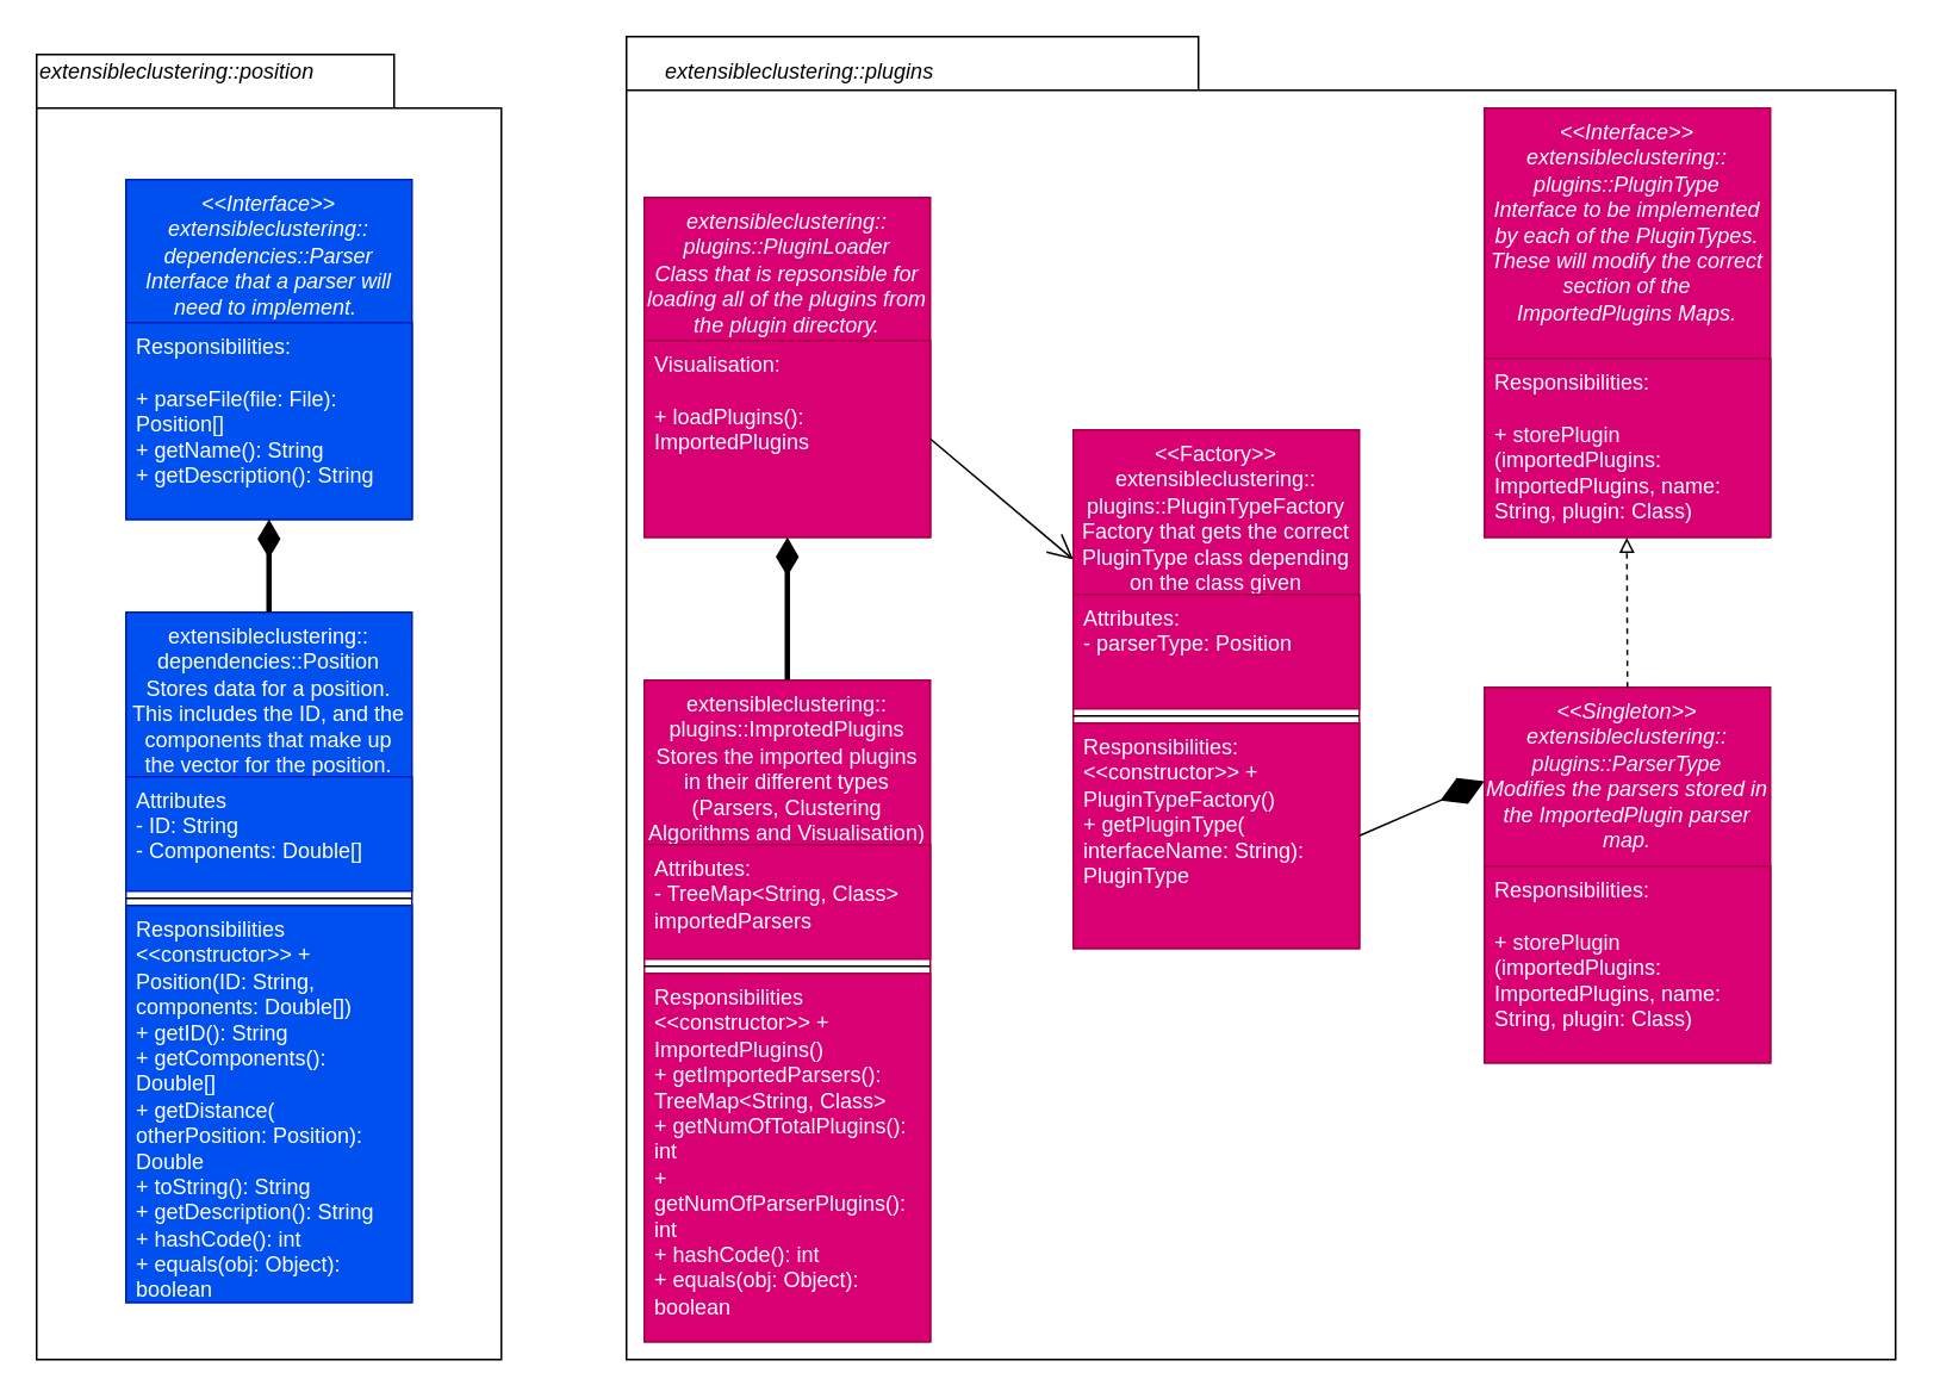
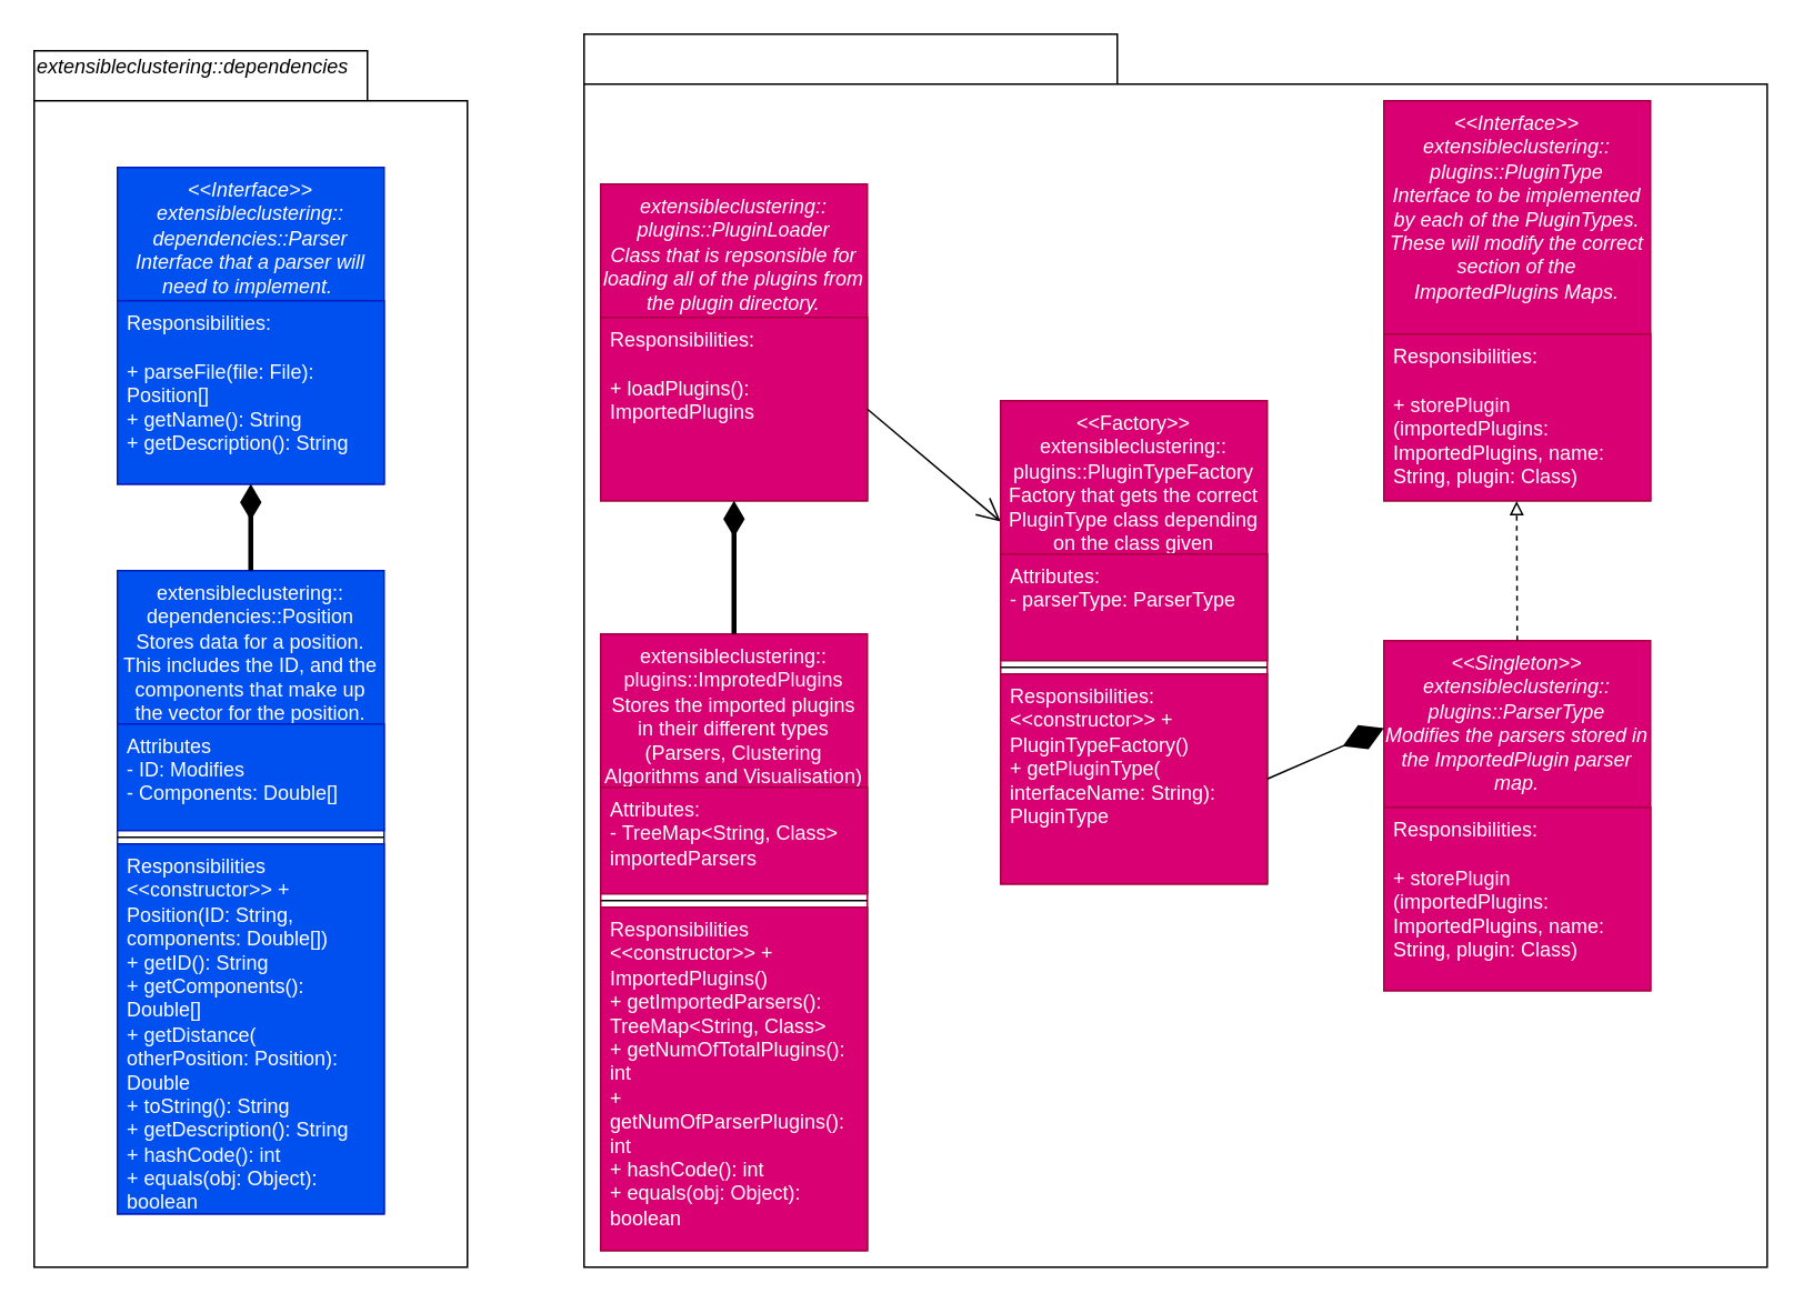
  <mxCell id="0" />
  <mxCell id="1" parent="0" />
  <mxCell id="2" value="" style="shape=folder;fontStyle=1;spacingTop=10;tabWidth=320;tabHeight=30;tabPosition=left;html=1;" parent="1" vertex="1"><mxGeometry x="350" y="20" width="710" height="740" as="geometry" /></mxCell>
  <mxCell id="3" value="" style="shape=folder;fontStyle=1;spacingTop=10;tabWidth=200;tabHeight=30;tabPosition=left;html=1;" parent="1" vertex="1"><mxGeometry x="20" y="30" width="260" height="730" as="geometry" /></mxCell>
  <mxCell id="4" value="extensibleclustering::&#10;plugins::PluginLoader&#10;Class that is repsonsible for loading all of the plugins from the plugin directory." style="swimlane;fontStyle=2;align=center;verticalAlign=top;childLayout=stackLayout;horizontal=1;startSize=80;horizontalStack=0;resizeParent=1;resizeLast=0;collapsible=1;marginBottom=0;rounded=0;shadow=0;strokeWidth=1;whiteSpace=wrap;fillColor=#d80073;strokeColor=#A50040;fontColor=#ffffff;" parent="1" vertex="1"><mxGeometry x="360" y="110" width="160" height="190" as="geometry"><mxRectangle x="230" y="140" width="160" height="26" as="alternateBounds" /></mxGeometry></mxCell>
- <mxCell id="5" value="Visualisation:&#10;&#10;+ loadPlugins(): ImportedPlugins" style="text;align=left;verticalAlign=top;spacingLeft=4;spacingRight=4;overflow=hidden;rotatable=0;points=[[0,0.5],[1,0.5]];portConstraint=eastwest;whiteSpace=wrap;fillColor=#d80073;strokeColor=#A50040;fontColor=#ffffff;" parent="4" vertex="1"><mxGeometry y="80" width="160" height="110" as="geometry" /></mxCell>
+ <mxCell id="5" value="Responsibilities:&#10;&#10;+ loadPlugins(): ImportedPlugins" style="text;align=left;verticalAlign=top;spacingLeft=4;spacingRight=4;overflow=hidden;rotatable=0;points=[[0,0.5],[1,0.5]];portConstraint=eastwest;whiteSpace=wrap;fillColor=#d80073;strokeColor=#A50040;fontColor=#ffffff;" parent="4" vertex="1"><mxGeometry y="80" width="160" height="110" as="geometry" /></mxCell>
  <mxCell id="6" value="extensibleclustering::&#10;plugins::ImprotedPlugins&#10;Stores the imported plugins in their different types (Parsers, Clustering Algorithms and Visualisation)" style="swimlane;fontStyle=0;align=center;verticalAlign=top;childLayout=stackLayout;horizontal=1;startSize=92;horizontalStack=0;resizeParent=1;resizeLast=0;collapsible=1;marginBottom=0;rounded=0;shadow=0;strokeWidth=1;whiteSpace=wrap;fillColor=#d80073;strokeColor=#A50040;fontColor=#ffffff;" parent="1" vertex="1"><mxGeometry x="360" y="380" width="160" height="370" as="geometry"><mxRectangle x="130" y="380" width="160" height="26" as="alternateBounds" /></mxGeometry></mxCell>
  <mxCell id="7" value="Attributes:&#10;- TreeMap&lt;String, Class&gt; importedParsers" style="text;align=left;verticalAlign=top;spacingLeft=4;spacingRight=4;overflow=hidden;rotatable=0;points=[[0,0.5],[1,0.5]];portConstraint=eastwest;rounded=0;shadow=0;html=0;fontStyle=0;whiteSpace=wrap;fillColor=#d80073;strokeColor=#A50040;fontColor=#ffffff;" parent="6" vertex="1"><mxGeometry y="92" width="160" height="64" as="geometry" /></mxCell>
  <mxCell id="8" value="" style="line;html=1;strokeWidth=1;align=left;verticalAlign=middle;spacingTop=-1;spacingLeft=3;spacingRight=3;rotatable=0;labelPosition=right;points=[];portConstraint=eastwest;" parent="6" vertex="1"><mxGeometry y="156" width="160" height="8" as="geometry" /></mxCell>
  <mxCell id="9" value="Responsibilities&#10;&lt;&lt;constructor&gt;&gt; + ImportedPlugins() &#10;+ getImportedParsers(): TreeMap&lt;String, Class&gt;&#10;+ getNumOfTotalPlugins(): int&#10;+ getNumOfParserPlugins(): int&#10;+ hashCode(): int&#10;+ equals(obj: Object): boolean" style="text;align=left;verticalAlign=top;spacingLeft=4;spacingRight=4;overflow=hidden;rotatable=0;points=[[0,0.5],[1,0.5]];portConstraint=eastwest;fontStyle=0;whiteSpace=wrap;fillColor=#d80073;strokeColor=#A50040;fontColor=#ffffff;" parent="6" vertex="1"><mxGeometry y="164" width="160" height="206" as="geometry" /></mxCell>
  <mxCell id="10" value="" style="endArrow=diamondThin;endSize=13;endFill=1;shadow=0;strokeWidth=3;rounded=0;edgeStyle=elbowEdgeStyle;elbow=vertical;strokeColor=#000000;entryX=0.5;entryY=1;entryDx=0;entryDy=0;entryPerimeter=0;exitX=0.5;exitY=0;exitDx=0;exitDy=0;" parent="1" source="6" target="5" edge="1"><mxGeometry width="160" relative="1" as="geometry"><mxPoint x="100" y="390" as="sourcePoint" /><mxPoint x="100" y="250" as="targetPoint" /></mxGeometry></mxCell>
  <mxCell id="11" value="&lt;&lt;Interface&gt;&gt;&#10;extensibleclustering::&#10;dependencies::Parser&#10;Interface that a parser will need to implement. " style="swimlane;fontStyle=2;align=center;verticalAlign=top;childLayout=stackLayout;horizontal=1;startSize=80;horizontalStack=0;resizeParent=1;resizeLast=0;collapsible=1;marginBottom=0;rounded=0;shadow=0;strokeWidth=1;whiteSpace=wrap;fillColor=#0050ef;strokeColor=#001DBC;fontColor=#ffffff;" parent="1" vertex="1"><mxGeometry x="70" y="100" width="160" height="190" as="geometry"><mxRectangle x="230" y="140" width="160" height="26" as="alternateBounds" /></mxGeometry></mxCell>
  <mxCell id="12" value="Responsibilities:&#10;&#10;+ parseFile(file: File):  Position[] &#10;+ getName(): String&#10;+ getDescription(): String" style="text;align=left;verticalAlign=top;spacingLeft=4;spacingRight=4;overflow=hidden;rotatable=0;points=[[0,0.5],[1,0.5]];portConstraint=eastwest;whiteSpace=wrap;fillColor=#0050ef;strokeColor=#001DBC;fontColor=#ffffff;" parent="11" vertex="1"><mxGeometry y="80" width="160" height="110" as="geometry" /></mxCell>
  <mxCell id="13" value="extensibleclustering::&#10;dependencies::Position&#10;Stores data for a position. This includes the ID, and the components that make up the vector for the position." style="swimlane;fontStyle=0;align=center;verticalAlign=top;childLayout=stackLayout;horizontal=1;startSize=92;horizontalStack=0;resizeParent=1;resizeLast=0;collapsible=1;marginBottom=0;rounded=0;shadow=0;strokeWidth=1;whiteSpace=wrap;fillColor=#0050ef;strokeColor=#001DBC;fontColor=#ffffff;" parent="1" vertex="1"><mxGeometry x="70" y="342" width="160" height="386" as="geometry"><mxRectangle x="130" y="380" width="160" height="26" as="alternateBounds" /></mxGeometry></mxCell>
- <mxCell id="14" value="Attributes&#10;- ID: String&#10;- Components: Double[]" style="text;align=left;verticalAlign=top;spacingLeft=4;spacingRight=4;overflow=hidden;rotatable=0;points=[[0,0.5],[1,0.5]];portConstraint=eastwest;rounded=0;shadow=0;html=0;fontStyle=0;fillColor=#0050ef;strokeColor=#001DBC;fontColor=#ffffff;" parent="13" vertex="1"><mxGeometry y="92" width="160" height="64" as="geometry" /></mxCell>
+ <mxCell id="14" value="Attributes&#10;- ID: Modifies&#10;- Components: Double[]" style="text;align=left;verticalAlign=top;spacingLeft=4;spacingRight=4;overflow=hidden;rotatable=0;points=[[0,0.5],[1,0.5]];portConstraint=eastwest;rounded=0;shadow=0;html=0;fontStyle=0;fillColor=#0050ef;strokeColor=#001DBC;fontColor=#ffffff;" parent="13" vertex="1"><mxGeometry y="92" width="160" height="64" as="geometry" /></mxCell>
  <mxCell id="15" value="" style="line;html=1;strokeWidth=1;align=left;verticalAlign=middle;spacingTop=-1;spacingLeft=3;spacingRight=3;rotatable=0;labelPosition=right;points=[];portConstraint=eastwest;" parent="13" vertex="1"><mxGeometry y="156" width="160" height="8" as="geometry" /></mxCell>
  <mxCell id="16" value="Responsibilities&#10;&lt;&lt;constructor&gt;&gt; + Position(ID: String, components: Double[])&#10;+ getID(): String&#10;+ getComponents(): Double[]&#10;+ getDistance( otherPosition: Position): Double&#10;+ toString(): String&#10;+ getDescription(): String&#10;+ hashCode(): int&#10;+ equals(obj: Object): boolean" style="text;align=left;verticalAlign=top;spacingLeft=4;spacingRight=4;overflow=hidden;rotatable=0;points=[[0,0.5],[1,0.5]];portConstraint=eastwest;fontStyle=0;whiteSpace=wrap;fillColor=#0050ef;strokeColor=#001DBC;fontColor=#ffffff;" parent="13" vertex="1"><mxGeometry y="164" width="160" height="222" as="geometry" /></mxCell>
  <mxCell id="17" value="" style="endArrow=diamondThin;endSize=13;endFill=1;shadow=0;strokeWidth=3;rounded=0;edgeStyle=elbowEdgeStyle;elbow=vertical;strokeColor=#000000;entryX=0.5;entryY=1;entryDx=0;entryDy=0;" parent="1" source="13" target="11" edge="1"><mxGeometry width="160" relative="1" as="geometry"><mxPoint x="150" y="153" as="sourcePoint" /><mxPoint x="250" y="200" as="targetPoint" /></mxGeometry></mxCell>
- <mxCell id="18" value="&lt;span style=&quot;font-style: italic ; text-align: center&quot;&gt;extensibleclustering::&lt;/span&gt;&lt;span style=&quot;font-style: italic ; text-align: center&quot;&gt;position&lt;/span&gt;" style="text;html=1;strokeColor=none;fillColor=none;align=left;verticalAlign=middle;whiteSpace=wrap;rounded=0;" parent="1" vertex="1"><mxGeometry x="20" y="20" width="250" height="40" as="geometry" /></mxCell>
+ <mxCell id="18" value="&lt;span style=&quot;font-style: italic ; text-align: center&quot;&gt;extensibleclustering::&lt;/span&gt;&lt;span style=&quot;font-style: italic ; text-align: center&quot;&gt;dependencies&lt;/span&gt;" style="text;html=1;strokeColor=none;fillColor=none;align=left;verticalAlign=middle;whiteSpace=wrap;rounded=0;" parent="1" vertex="1"><mxGeometry x="20" y="20" width="250" height="40" as="geometry" /></mxCell>
  <mxCell id="19" value="" style="endArrow=open;endFill=1;endSize=12;html=1;entryX=0;entryY=0.25;entryDx=0;entryDy=0;exitX=1;exitY=0.5;exitDx=0;exitDy=0;strokeColor=#000000;" parent="1" source="5" target="20" edge="1"><mxGeometry width="160" relative="1" as="geometry"><mxPoint x="360" y="330" as="sourcePoint" /><mxPoint x="580" y="222.5" as="targetPoint" /></mxGeometry></mxCell>
  <mxCell id="20" value="&lt;&lt;Factory&gt;&gt;&#10;extensibleclustering::&#10;plugins::PluginTypeFactory&#10;Factory that gets the correct PluginType class depending on the class given" style="swimlane;fontStyle=0;align=center;verticalAlign=top;childLayout=stackLayout;horizontal=1;startSize=92;horizontalStack=0;resizeParent=1;resizeLast=0;collapsible=1;marginBottom=0;rounded=0;shadow=0;strokeWidth=1;whiteSpace=wrap;fillColor=#d80073;strokeColor=#A50040;fontColor=#ffffff;" parent="1" vertex="1"><mxGeometry x="600" y="240" width="160" height="290" as="geometry"><mxRectangle x="130" y="380" width="160" height="26" as="alternateBounds" /></mxGeometry></mxCell>
- <mxCell id="21" value="Attributes:&#10;- parserType: Position" style="text;align=left;verticalAlign=top;spacingLeft=4;spacingRight=4;overflow=hidden;rotatable=0;points=[[0,0.5],[1,0.5]];portConstraint=eastwest;rounded=0;shadow=0;html=0;fontStyle=0;whiteSpace=wrap;fillColor=#d80073;strokeColor=#A50040;fontColor=#ffffff;" parent="20" vertex="1"><mxGeometry y="92" width="160" height="64" as="geometry" /></mxCell>
+ <mxCell id="21" value="Attributes:&#10;- parserType: ParserType" style="text;align=left;verticalAlign=top;spacingLeft=4;spacingRight=4;overflow=hidden;rotatable=0;points=[[0,0.5],[1,0.5]];portConstraint=eastwest;rounded=0;shadow=0;html=0;fontStyle=0;whiteSpace=wrap;fillColor=#d80073;strokeColor=#A50040;fontColor=#ffffff;" parent="20" vertex="1"><mxGeometry y="92" width="160" height="64" as="geometry" /></mxCell>
  <mxCell id="22" value="" style="line;html=1;strokeWidth=1;align=left;verticalAlign=middle;spacingTop=-1;spacingLeft=3;spacingRight=3;rotatable=0;labelPosition=right;points=[];portConstraint=eastwest;" parent="20" vertex="1"><mxGeometry y="156" width="160" height="8" as="geometry" /></mxCell>
  <mxCell id="23" value="Responsibilities:&#10;&lt;&lt;constructor&gt;&gt; + PluginTypeFactory()&#10;+ getPluginType( interfaceName: String): PluginType" style="text;align=left;verticalAlign=top;spacingLeft=4;spacingRight=4;overflow=hidden;rotatable=0;points=[[0,0.5],[1,0.5]];portConstraint=eastwest;fontStyle=0;whiteSpace=wrap;fillColor=#d80073;strokeColor=#A50040;fontColor=#ffffff;" parent="20" vertex="1"><mxGeometry y="164" width="160" height="126" as="geometry" /></mxCell>
  <mxCell id="24" value="&lt;&lt;Interface&gt;&gt;&#10;extensibleclustering::&#10;plugins::PluginType&#10;Interface to be implemented by each of the PluginTypes.&#10;These will modify the correct section of the ImportedPlugins Maps." style="swimlane;fontStyle=2;align=center;verticalAlign=top;childLayout=stackLayout;horizontal=1;startSize=140;horizontalStack=0;resizeParent=1;resizeLast=0;collapsible=1;marginBottom=0;rounded=0;shadow=0;strokeWidth=1;whiteSpace=wrap;fillColor=#d80073;strokeColor=#A50040;fontColor=#ffffff;" parent="1" vertex="1"><mxGeometry x="830" y="60" width="160" height="240" as="geometry"><mxRectangle x="230" y="140" width="160" height="26" as="alternateBounds" /></mxGeometry></mxCell>
  <mxCell id="25" value="Responsibilities:&#10;&#10;+ storePlugin (importedPlugins: ImportedPlugins, name: String, plugin: Class)" style="text;align=left;verticalAlign=top;spacingLeft=4;spacingRight=4;overflow=hidden;rotatable=0;points=[[0,0.5],[1,0.5]];portConstraint=eastwest;whiteSpace=wrap;fillColor=#d80073;strokeColor=#A50040;fontColor=#ffffff;" parent="24" vertex="1"><mxGeometry y="140" width="160" height="100" as="geometry" /></mxCell>
  <mxCell id="26" value="&lt;&lt;Singleton&gt;&gt;&#10;extensibleclustering::&#10;plugins::ParserType&#10;Modifies the parsers stored in the ImportedPlugin parser map." style="swimlane;fontStyle=2;align=center;verticalAlign=top;childLayout=stackLayout;horizontal=1;startSize=100;horizontalStack=0;resizeParent=1;resizeLast=0;collapsible=1;marginBottom=0;rounded=0;shadow=0;strokeWidth=1;whiteSpace=wrap;fillColor=#d80073;strokeColor=#A50040;fontColor=#ffffff;" parent="1" vertex="1"><mxGeometry x="830" y="384" width="160" height="210" as="geometry"><mxRectangle x="230" y="140" width="160" height="26" as="alternateBounds" /></mxGeometry></mxCell>
  <mxCell id="27" value="Responsibilities:&#10;&#10;+ storePlugin (importedPlugins: ImportedPlugins, name: String, plugin: Class)" style="text;align=left;verticalAlign=top;spacingLeft=4;spacingRight=4;overflow=hidden;rotatable=0;points=[[0,0.5],[1,0.5]];portConstraint=eastwest;whiteSpace=wrap;fillColor=#d80073;strokeColor=#A50040;fontColor=#ffffff;" parent="26" vertex="1"><mxGeometry y="100" width="160" height="110" as="geometry" /></mxCell>
  <mxCell id="28" value="" style="endArrow=block;html=1;dashed=1;endFill=0;strokeWidth=1;entryX=0.498;entryY=1.002;entryDx=0;entryDy=0;exitX=0.5;exitY=0;exitDx=0;exitDy=0;entryPerimeter=0;" parent="1" source="26" target="25" edge="1"><mxGeometry width="50" height="50" relative="1" as="geometry"><mxPoint x="330" y="179" as="sourcePoint" /><mxPoint x="530" y="330" as="targetPoint" /></mxGeometry></mxCell>
  <mxCell id="29" value="" style="endArrow=diamondThin;endFill=1;endSize=24;html=1;strokeColor=#000000;entryX=0;entryY=0.25;entryDx=0;entryDy=0;exitX=1;exitY=0.5;exitDx=0;exitDy=0;" parent="1" source="23" target="26" edge="1"><mxGeometry width="160" relative="1" as="geometry"><mxPoint x="380" y="380" as="sourcePoint" /><mxPoint x="540" y="380" as="targetPoint" /></mxGeometry></mxCell>
- <mxCell id="30" value="&lt;span style=&quot;font-style: italic ; text-align: center&quot;&gt;extensibleclustering::plugins&lt;/span&gt;" style="text;html=1;strokeColor=none;fillColor=none;align=left;verticalAlign=middle;whiteSpace=wrap;rounded=0;" parent="1" vertex="1"><mxGeometry x="370" y="20" width="250" height="40" as="geometry" /></mxCell>
